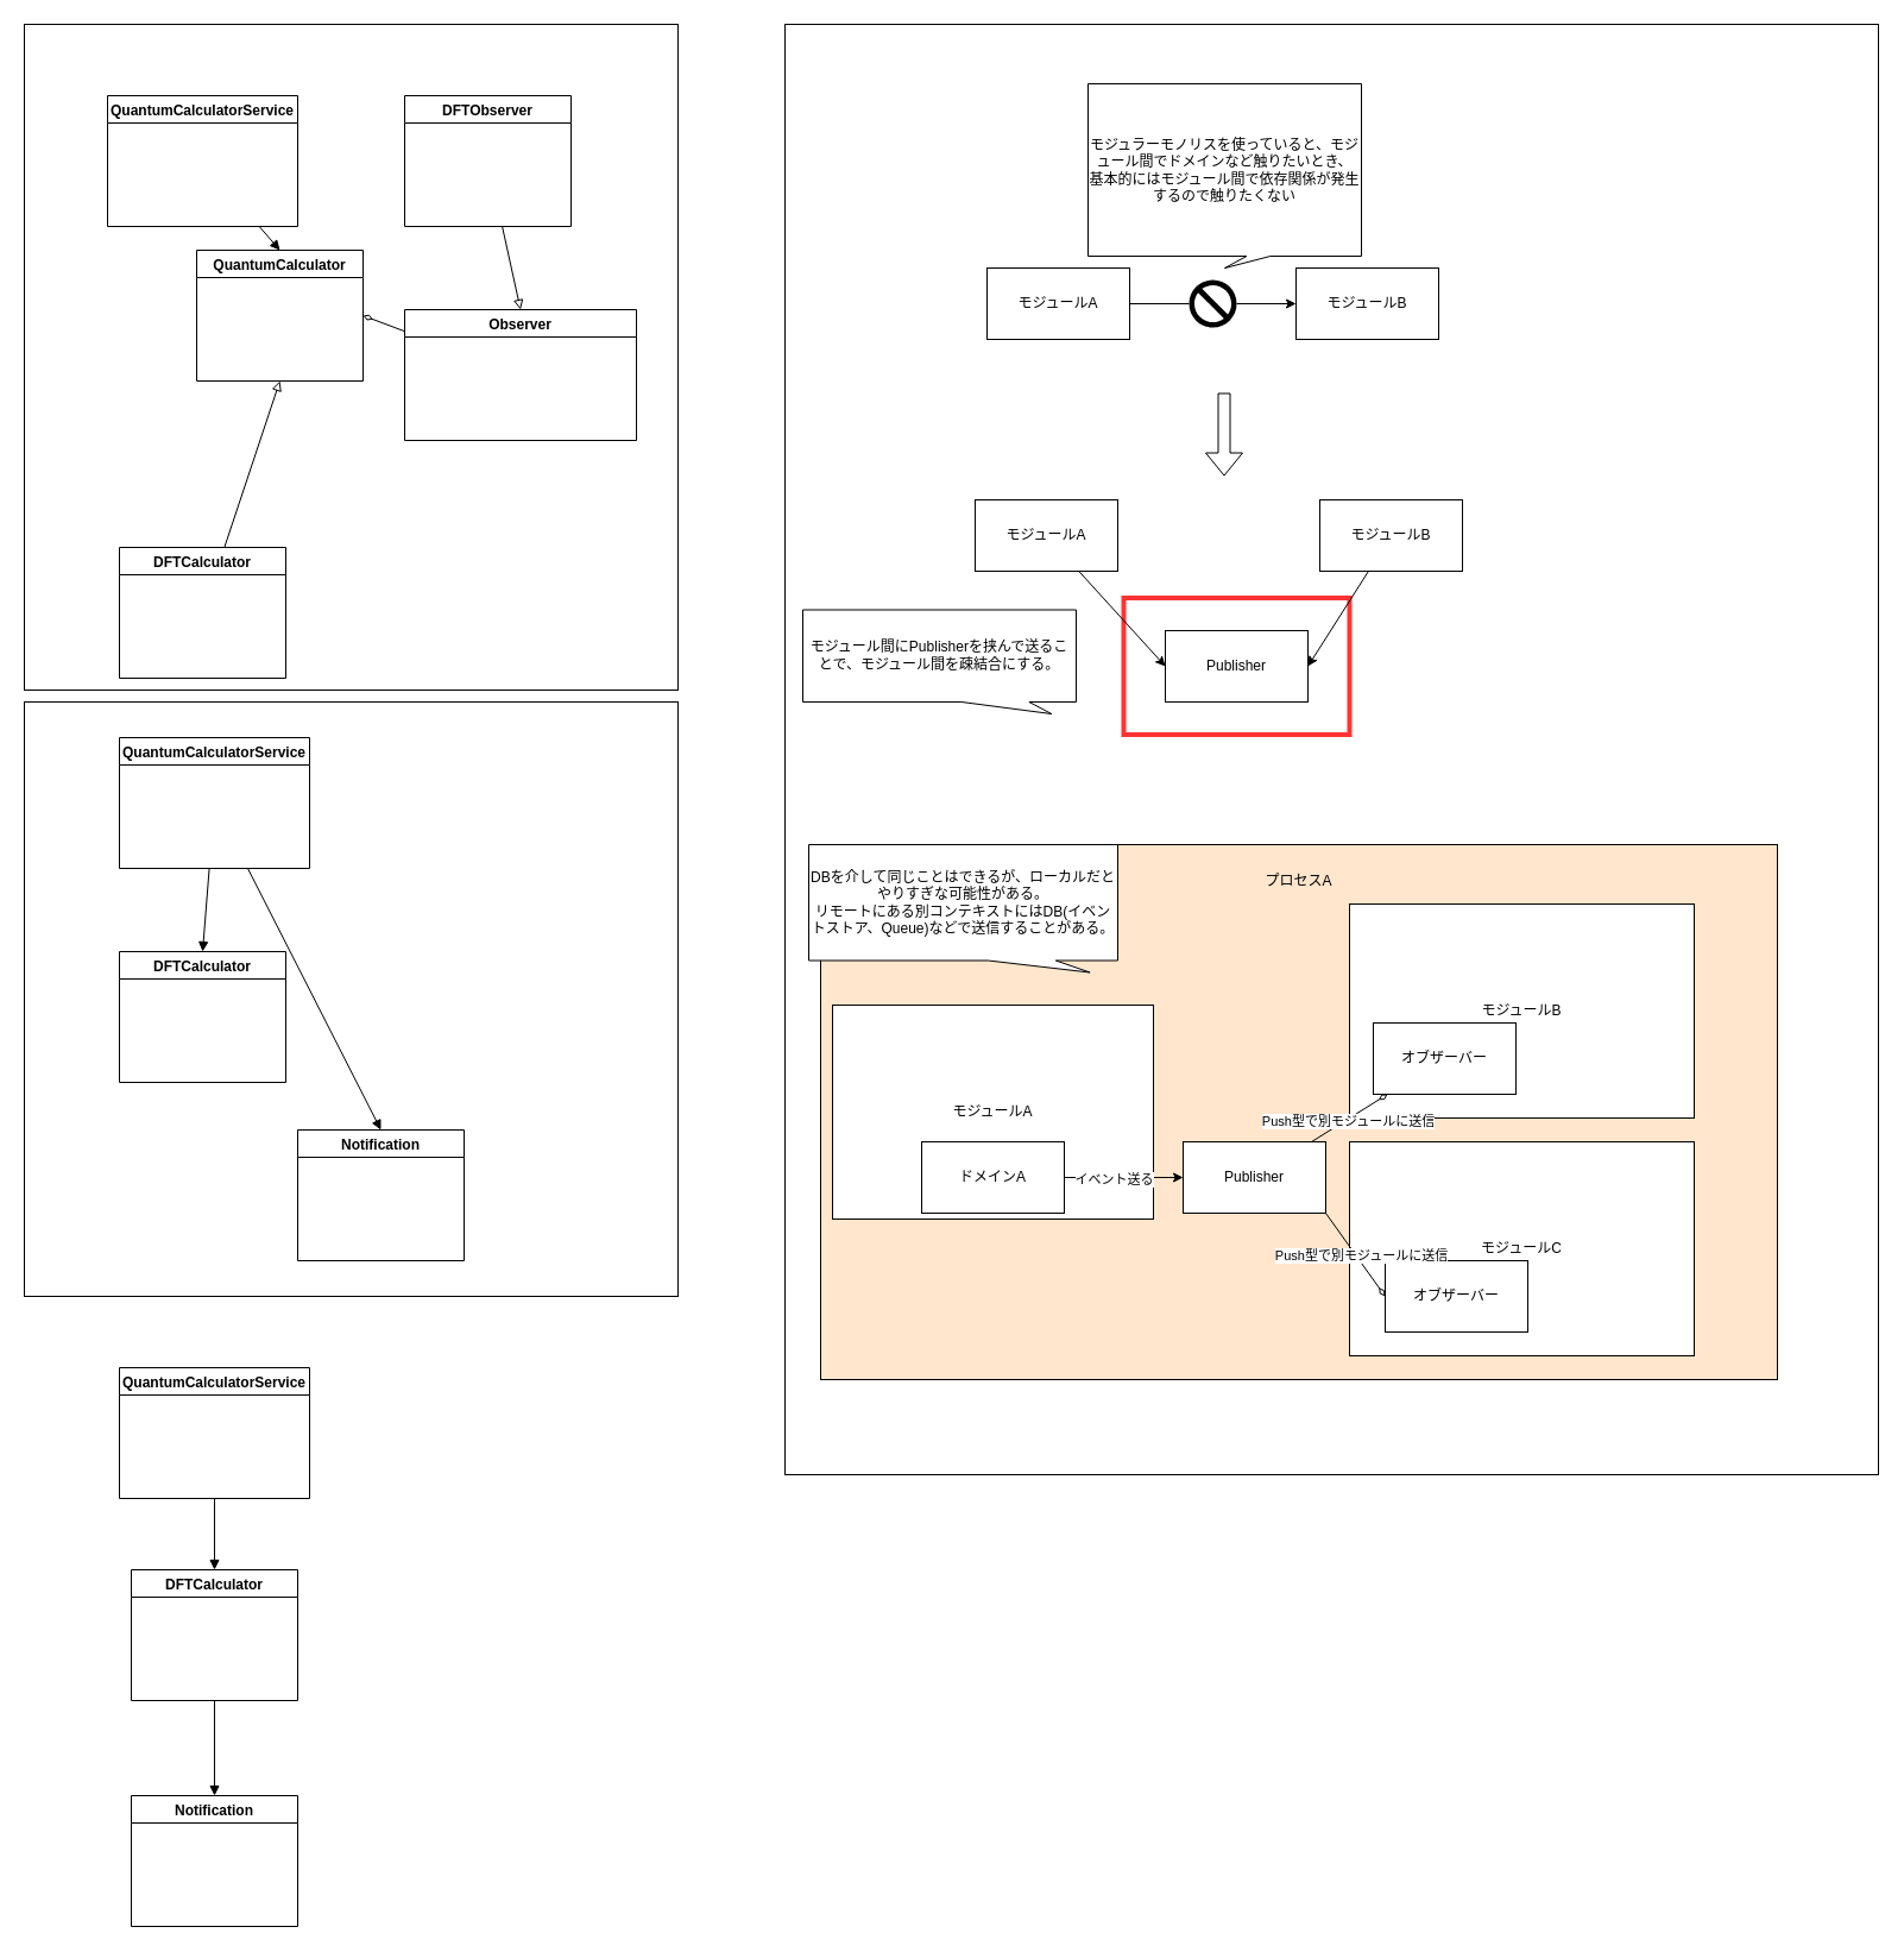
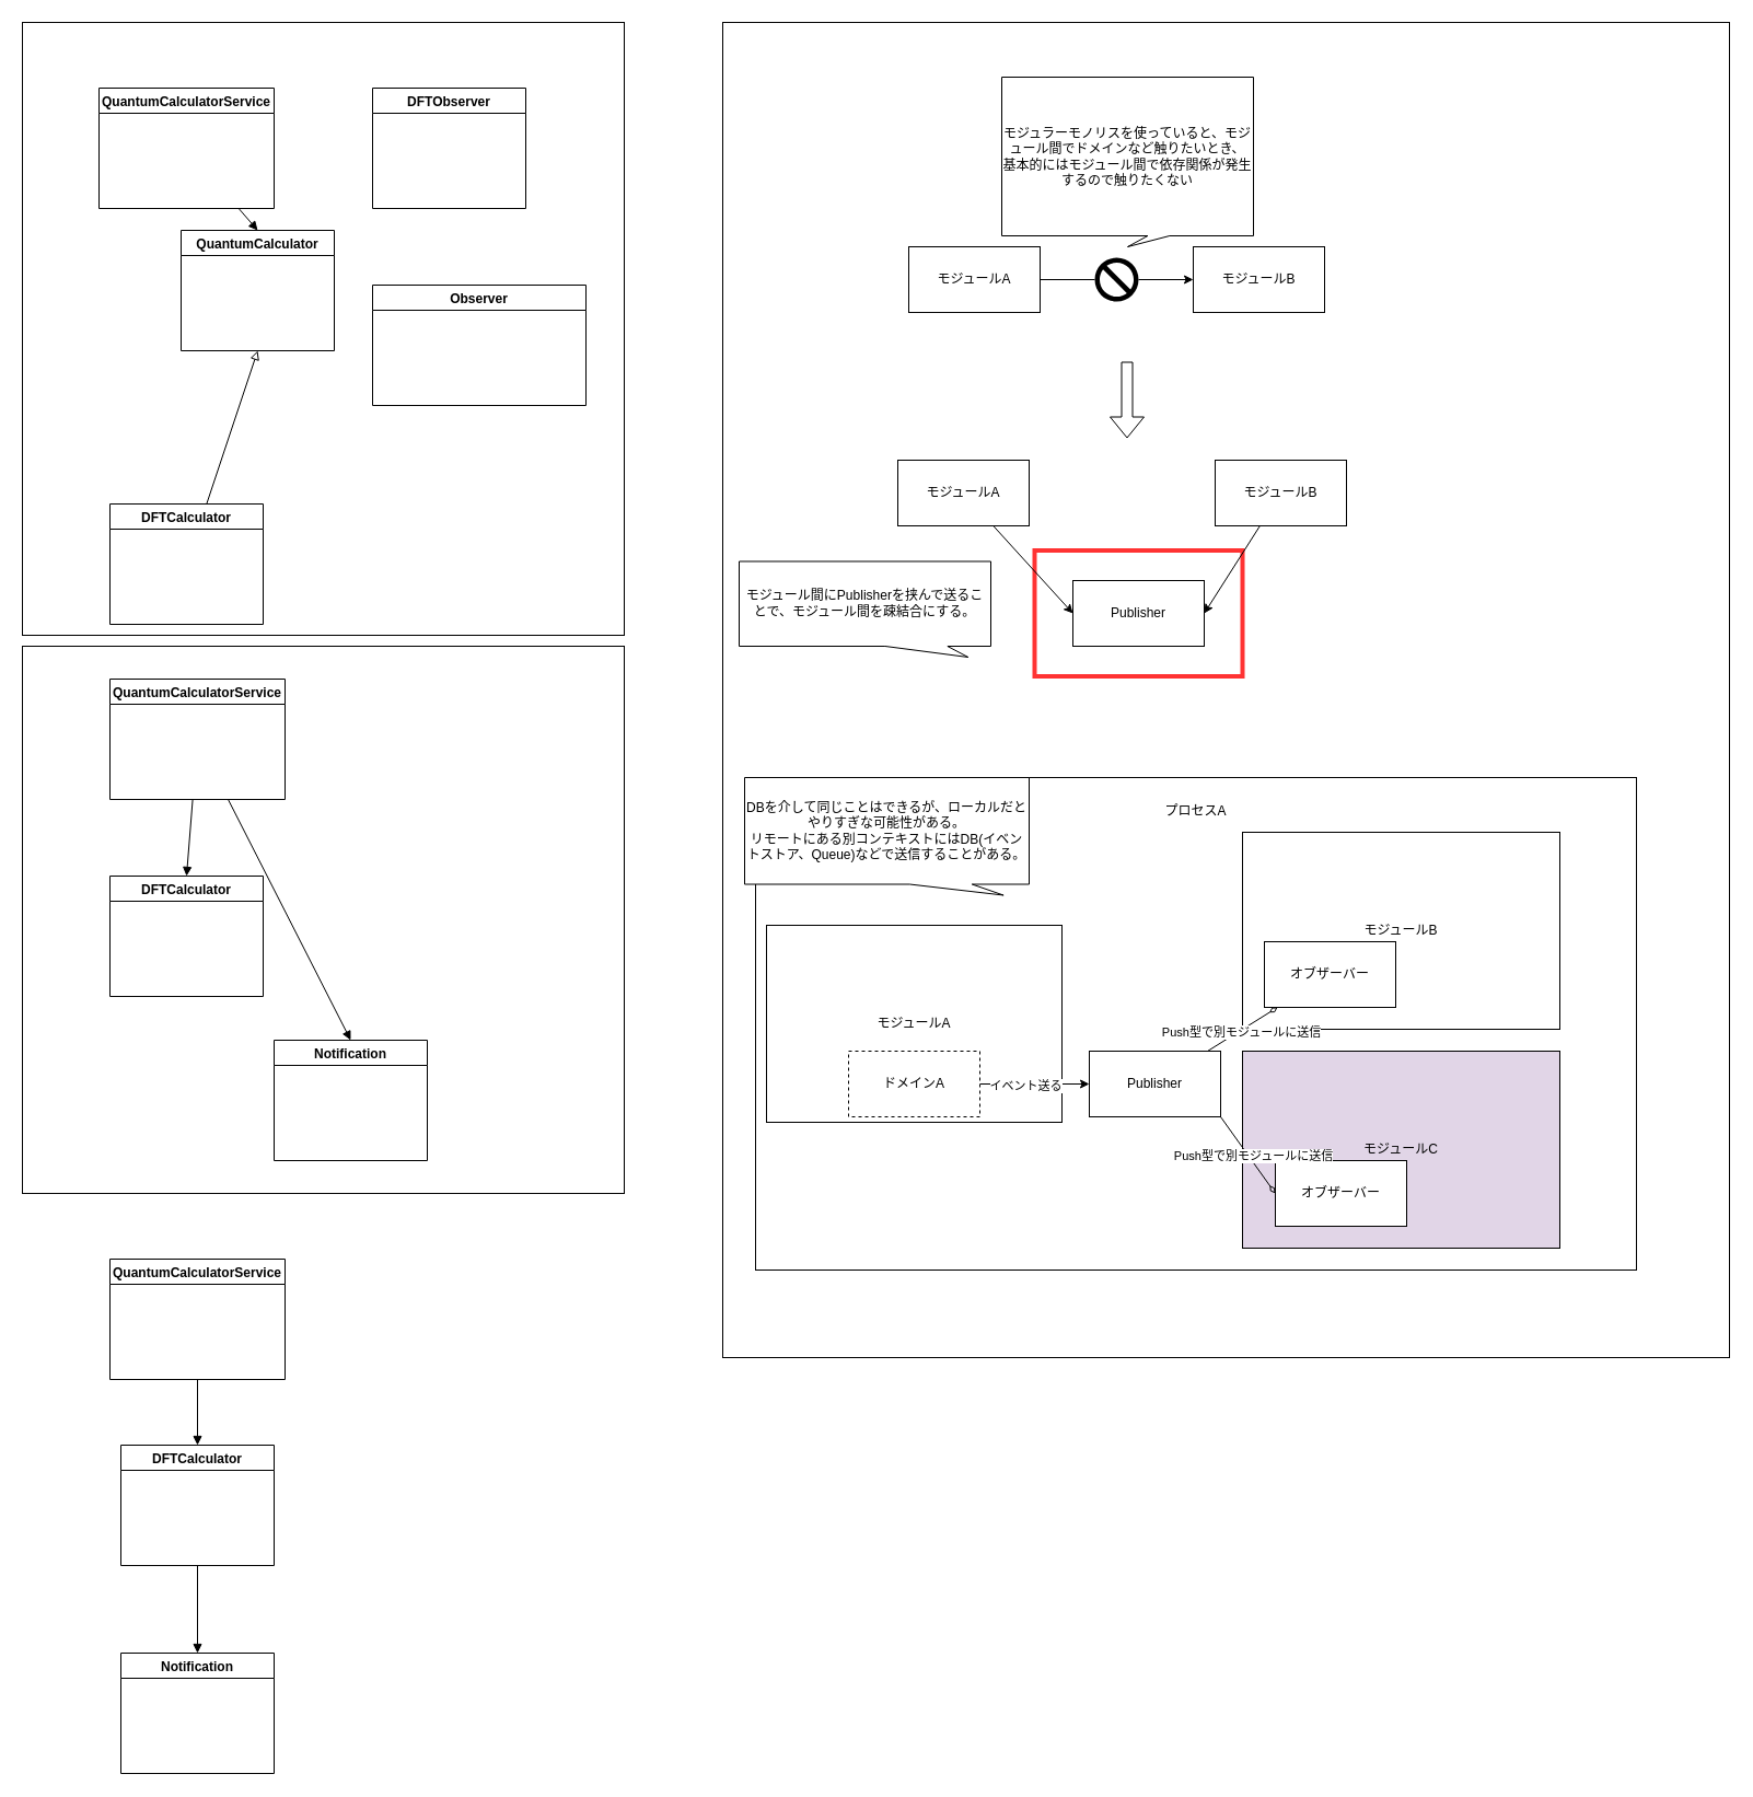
  <mxCell id="0" />
  <mxCell id="1" parent="0" />
  <mxCell id="2" value="" style="rounded=0;whiteSpace=wrap;html=1;" vertex="1" parent="1"><mxGeometry x="660" y="20" width="920" height="1220" as="geometry" /></mxCell>
- <mxCell id="3" value="プロセスA&lt;br&gt;&lt;br&gt;&lt;br&gt;&lt;br&gt;&lt;br&gt;&lt;br&gt;&lt;br&gt;&lt;br&gt;&lt;br&gt;&lt;br&gt;&lt;br&gt;&lt;br&gt;&lt;br&gt;&lt;br&gt;&lt;br&gt;&lt;br&gt;&lt;br&gt;&lt;br&gt;&lt;br&gt;&lt;br&gt;&lt;br&gt;&lt;br&gt;&lt;br&gt;&lt;br&gt;&lt;br&gt;&lt;br&gt;&lt;br&gt;&lt;br&gt;" style="rounded=0;whiteSpace=wrap;html=1;fillColor=#ffe6cc;" vertex="1" parent="1"><mxGeometry x="690" y="710" width="805" height="450" as="geometry" /></mxCell>
+ <mxCell id="3" value="プロセスA&lt;br&gt;&lt;br&gt;&lt;br&gt;&lt;br&gt;&lt;br&gt;&lt;br&gt;&lt;br&gt;&lt;br&gt;&lt;br&gt;&lt;br&gt;&lt;br&gt;&lt;br&gt;&lt;br&gt;&lt;br&gt;&lt;br&gt;&lt;br&gt;&lt;br&gt;&lt;br&gt;&lt;br&gt;&lt;br&gt;&lt;br&gt;&lt;br&gt;&lt;br&gt;&lt;br&gt;&lt;br&gt;&lt;br&gt;&lt;br&gt;&lt;br&gt;" style="rounded=0;whiteSpace=wrap;html=1;" vertex="1" parent="1"><mxGeometry x="690" y="710" width="805" height="450" as="geometry" /></mxCell>
  <mxCell id="4" value="" style="rounded=0;whiteSpace=wrap;html=1;strokeColor=#FF3333;strokeWidth=4;" vertex="1" parent="1"><mxGeometry x="945" y="502.5" width="190" height="115" as="geometry" /></mxCell>
  <mxCell id="5" value="" style="rounded=0;whiteSpace=wrap;html=1;" parent="1" vertex="1"><mxGeometry x="20" y="590" width="550" height="500" as="geometry" /></mxCell>
  <mxCell id="6" value="" style="rounded=0;whiteSpace=wrap;html=1;" parent="1" vertex="1"><mxGeometry x="20" y="20" width="550" height="560" as="geometry" /></mxCell>
  <mxCell id="7" value="QuantumCalculator" style="swimlane;" parent="1" vertex="1"><mxGeometry x="165" y="210" width="140" height="110" as="geometry" /></mxCell>
  <mxCell id="8" style="edgeStyle=none;html=1;entryX=0.5;entryY=1;entryDx=0;entryDy=0;endArrow=block;endFill=0;" parent="1" source="9" target="7" edge="1"><mxGeometry relative="1" as="geometry"><mxPoint x="170" y="390" as="targetPoint" /></mxGeometry></mxCell>
  <mxCell id="9" value="DFTCalculator" style="swimlane;" parent="1" vertex="1"><mxGeometry x="100" y="460" width="140" height="110" as="geometry" /></mxCell>
- <mxCell id="10" style="edgeStyle=none;html=1;entryX=1;entryY=0.5;entryDx=0;entryDy=0;endArrow=diamondThin;endFill=0;" parent="1" source="11" target="7" edge="1"><mxGeometry relative="1" as="geometry" /></mxCell>
  <mxCell id="11" value="Observer" style="swimlane;" parent="1" vertex="1"><mxGeometry x="340" y="260" width="195" height="110" as="geometry" /></mxCell>
- <mxCell id="12" style="edgeStyle=none;html=1;entryX=0.5;entryY=0;entryDx=0;entryDy=0;endArrow=block;endFill=0;" parent="1" source="13" target="11" edge="1"><mxGeometry relative="1" as="geometry" /></mxCell>
  <mxCell id="13" value="DFTObserver" style="swimlane;" parent="1" vertex="1"><mxGeometry x="340" y="80" width="140" height="110" as="geometry" /></mxCell>
  <mxCell id="14" value="DFTCalculator" style="swimlane;" parent="1" vertex="1"><mxGeometry x="100" y="800" width="140" height="110" as="geometry" /></mxCell>
  <mxCell id="15" style="edgeStyle=none;html=1;entryX=0.5;entryY=0;entryDx=0;entryDy=0;endArrow=block;endFill=1;" parent="1" source="17" target="14" edge="1"><mxGeometry relative="1" as="geometry" /></mxCell>
  <mxCell id="16" style="edgeStyle=none;html=1;entryX=0.5;entryY=0;entryDx=0;entryDy=0;endArrow=block;endFill=1;" parent="1" source="17" target="18" edge="1"><mxGeometry relative="1" as="geometry" /></mxCell>
  <mxCell id="17" value="QuantumCalculatorService" style="swimlane;" parent="1" vertex="1"><mxGeometry x="100" y="620" width="160" height="110" as="geometry" /></mxCell>
  <mxCell id="18" value="Notification" style="swimlane;" parent="1" vertex="1"><mxGeometry x="250" y="950" width="140" height="110" as="geometry" /></mxCell>
  <mxCell id="19" style="edgeStyle=none;html=1;entryX=0.5;entryY=0;entryDx=0;entryDy=0;endArrow=block;endFill=1;" parent="1" source="20" target="23" edge="1"><mxGeometry relative="1" as="geometry" /></mxCell>
  <mxCell id="20" value="DFTCalculator" style="swimlane;" parent="1" vertex="1"><mxGeometry x="110" y="1320" width="140" height="110" as="geometry" /></mxCell>
  <mxCell id="21" style="edgeStyle=none;html=1;entryX=0.5;entryY=0;entryDx=0;entryDy=0;endArrow=block;endFill=1;" parent="1" source="22" target="20" edge="1"><mxGeometry relative="1" as="geometry" /></mxCell>
  <mxCell id="22" value="QuantumCalculatorService" style="swimlane;" parent="1" vertex="1"><mxGeometry x="100" y="1150" width="160" height="110" as="geometry" /></mxCell>
  <mxCell id="23" value="Notification" style="swimlane;" parent="1" vertex="1"><mxGeometry x="110" y="1510" width="140" height="110" as="geometry" /></mxCell>
  <mxCell id="24" style="edgeStyle=none;html=1;entryX=0.5;entryY=0;entryDx=0;entryDy=0;endArrow=block;endFill=1;" parent="1" source="25" target="7" edge="1"><mxGeometry relative="1" as="geometry" /></mxCell>
  <mxCell id="25" value="QuantumCalculatorService" style="swimlane;" parent="1" vertex="1"><mxGeometry x="90" y="80" width="160" height="110" as="geometry" /></mxCell>
  <mxCell id="26" style="edgeStyle=none;html=1;entryX=0;entryY=0.5;entryDx=0;entryDy=0;startArrow=none;" edge="1" parent="1" source="31" target="28"><mxGeometry relative="1" as="geometry" /></mxCell>
  <mxCell id="27" value="モジュールA" style="rounded=0;whiteSpace=wrap;html=1;" vertex="1" parent="1"><mxGeometry x="830" y="225" width="120" height="60" as="geometry" /></mxCell>
  <mxCell id="28" value="モジュールB" style="rounded=0;whiteSpace=wrap;html=1;" vertex="1" parent="1"><mxGeometry x="1090" y="225" width="120" height="60" as="geometry" /></mxCell>
  <mxCell id="29" style="edgeStyle=none;html=1;entryX=1;entryY=0.5;entryDx=0;entryDy=0;" edge="1" parent="1" source="30" target="36"><mxGeometry relative="1" as="geometry" /></mxCell>
  <mxCell id="30" value="モジュールB" style="rounded=0;whiteSpace=wrap;html=1;" vertex="1" parent="1"><mxGeometry x="1110" y="420" width="120" height="60" as="geometry" /></mxCell>
  <mxCell id="31" value="" style="shape=mxgraph.signs.safety.no;html=1;pointerEvents=1;fillColor=#000000;strokeColor=none;verticalLabelPosition=bottom;verticalAlign=top;align=center;" vertex="1" parent="1"><mxGeometry x="1000" y="235" width="40" height="40" as="geometry" /></mxCell>
  <mxCell id="32" value="" style="edgeStyle=none;html=1;entryX=0;entryY=0.5;entryDx=0;entryDy=0;endArrow=none;" edge="1" parent="1" source="27" target="31"><mxGeometry relative="1" as="geometry"><mxPoint x="950" y="255" as="sourcePoint" /><mxPoint x="1090" y="255" as="targetPoint" /></mxGeometry></mxCell>
  <mxCell id="33" value="モジュラーモノリスを使っていると、モジュール間でドメインなど触りたいとき、&lt;br&gt;基本的にはモジュール間で依存関係が発生するので触りたくない" style="shape=callout;whiteSpace=wrap;html=1;perimeter=calloutPerimeter;size=10;position=0.58;base=20;" vertex="1" parent="1"><mxGeometry x="915" y="70" width="230" height="155" as="geometry" /></mxCell>
  <mxCell id="34" style="edgeStyle=none;html=1;entryX=0;entryY=0.5;entryDx=0;entryDy=0;" edge="1" parent="1" source="35" target="36"><mxGeometry relative="1" as="geometry" /></mxCell>
  <mxCell id="35" value="モジュールA" style="rounded=0;whiteSpace=wrap;html=1;" vertex="1" parent="1"><mxGeometry x="820" y="420" width="120" height="60" as="geometry" /></mxCell>
  <mxCell id="36" value="Publisher" style="rounded=0;whiteSpace=wrap;html=1;" vertex="1" parent="1"><mxGeometry x="980" y="530" width="120" height="60" as="geometry" /></mxCell>
  <mxCell id="37" value="モジュール間にPublisherを挟んで送ることで、モジュール間を疎結合にする。" style="shape=callout;whiteSpace=wrap;html=1;perimeter=calloutPerimeter;size=10;position=0.58;base=57;position2=0.91;" vertex="1" parent="1"><mxGeometry x="675" y="512.5" width="230" height="87.5" as="geometry" /></mxCell>
  <mxCell id="38" value="" style="shape=flexArrow;endArrow=classic;html=1;" edge="1" parent="1"><mxGeometry width="50" height="50" relative="1" as="geometry"><mxPoint x="1029.5" y="330" as="sourcePoint" /><mxPoint x="1029.5" y="400" as="targetPoint" /></mxGeometry></mxCell>
  <mxCell id="39" value="モジュールA" style="rounded=0;whiteSpace=wrap;html=1;" vertex="1" parent="1"><mxGeometry x="700" y="845" width="270" height="180" as="geometry" /></mxCell>
  <mxCell id="40" style="edgeStyle=none;html=1;entryX=0;entryY=0.5;entryDx=0;entryDy=0;" edge="1" parent="1" source="42" target="46"><mxGeometry relative="1" as="geometry" /></mxCell>
  <mxCell id="41" value="イベント送る" style="edgeLabel;html=1;align=center;verticalAlign=middle;resizable=0;points=[];" vertex="1" connectable="0" parent="40"><mxGeometry x="-0.183" relative="1" as="geometry"><mxPoint y="1" as="offset" /></mxGeometry></mxCell>
- <mxCell id="42" value="ドメインA" style="rounded=0;whiteSpace=wrap;html=1;" vertex="1" parent="1"><mxGeometry x="775" y="960" width="120" height="60" as="geometry" /></mxCell>
+ <mxCell id="42" value="ドメインA" style="rounded=0;whiteSpace=wrap;html=1;dashed=1;" vertex="1" parent="1"><mxGeometry x="775" y="960" width="120" height="60" as="geometry" /></mxCell>
  <mxCell id="43" value="モジュールB" style="rounded=0;whiteSpace=wrap;html=1;" vertex="1" parent="1"><mxGeometry x="1135" y="760" width="290" height="180" as="geometry" /></mxCell>
  <mxCell id="44" style="edgeStyle=none;html=1;endArrow=diamondThin;endFill=0;" edge="1" parent="1" source="46" target="47"><mxGeometry relative="1" as="geometry" /></mxCell>
  <mxCell id="45" value="Push型で別モジュールに送信" style="edgeLabel;html=1;align=center;verticalAlign=middle;resizable=0;points=[];" vertex="1" connectable="0" parent="44"><mxGeometry x="-0.066" y="-1" relative="1" as="geometry"><mxPoint as="offset" /></mxGeometry></mxCell>
  <mxCell id="46" value="Publisher" style="rounded=0;whiteSpace=wrap;html=1;" vertex="1" parent="1"><mxGeometry x="995" y="960" width="120" height="60" as="geometry" /></mxCell>
  <mxCell id="47" value="オブザーバー" style="rounded=0;whiteSpace=wrap;html=1;" vertex="1" parent="1"><mxGeometry x="1155" y="860" width="120" height="60" as="geometry" /></mxCell>
- <mxCell id="48" value="モジュールC" style="rounded=0;whiteSpace=wrap;html=1;" vertex="1" parent="1"><mxGeometry x="1135" y="960" width="290" height="180" as="geometry" /></mxCell>
+ <mxCell id="48" value="モジュールC" style="rounded=0;whiteSpace=wrap;html=1;fillColor=#e1d5e7;" vertex="1" parent="1"><mxGeometry x="1135" y="960" width="290" height="180" as="geometry" /></mxCell>
  <mxCell id="49" value="オブザーバー" style="rounded=0;whiteSpace=wrap;html=1;" vertex="1" parent="1"><mxGeometry x="1165" y="1060" width="120" height="60" as="geometry" /></mxCell>
  <mxCell id="50" style="edgeStyle=none;html=1;endArrow=diamondThin;endFill=0;entryX=0;entryY=0.5;entryDx=0;entryDy=0;exitX=1;exitY=1;exitDx=0;exitDy=0;" edge="1" parent="1" source="46" target="49"><mxGeometry relative="1" as="geometry"><mxPoint x="1125" y="970" as="sourcePoint" /><mxPoint x="1185" y="940" as="targetPoint" /></mxGeometry></mxCell>
  <mxCell id="51" value="Push型で別モジュールに送信" style="edgeLabel;html=1;align=center;verticalAlign=middle;resizable=0;points=[];" vertex="1" connectable="0" parent="50"><mxGeometry x="0.06" y="4" relative="1" as="geometry"><mxPoint as="offset" /></mxGeometry></mxCell>
  <mxCell id="52" value="DBを介して同じことはできるが、ローカルだとやりすぎな可能性がある。&lt;br&gt;リモートにある別コンテキストにはDB(イベントストア、Queue)などで送信することがある。" style="shape=callout;whiteSpace=wrap;html=1;perimeter=calloutPerimeter;size=10;position=0.58;base=57;position2=0.91;" vertex="1" parent="1"><mxGeometry x="680" y="710" width="260" height="107.5" as="geometry" /></mxCell>
